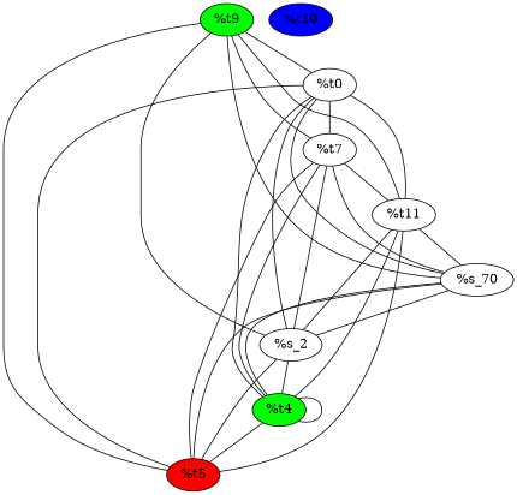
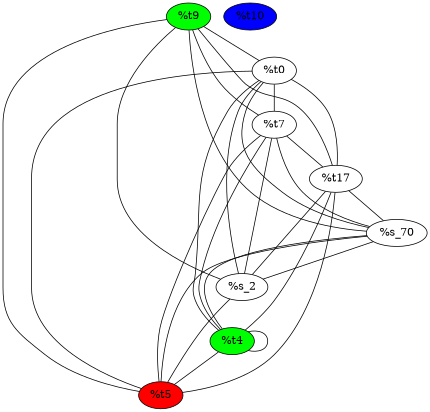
  graph {
    color="#efefef"
    ordering=out
    edge [fontname=Verdana fontsize=8]
    n1 [fillcolor=red label="%t5" style=filled]
    n2 [fillcolor=green label="%t4" style=filled]
    n3 [label="%s_2"]
    n4 [label="%s_70"]
    n5 [label="%t7"]
-   n6 [label="%t11"]
+   n6 [label="%t17"]
    n7 [label="%t0"]
    n8 [fillcolor=green label="%t9" style=filled]
    n9 [fillcolor=blue label="%t10" style=filled]
    n2 -- n1
    n2 -- n2
    n3 -- n1
-   n3 -- n2
    n4 -- n1
    n4 -- n2
    n4 -- n3
    n5 -- n1
    n5 -- n2
    n5 -- n3
    n5 -- n4
    n5 -- n6
    n6 -- n1
    n6 -- n2
    n6 -- n3
    n6 -- n4
    n7 -- n1
    n7 -- n2
    n7 -- n3
    n7 -- n4
    n7 -- n5
    n7 -- n6
    n8 -- n1
    n8 -- n3
    n8 -- n4
    n8 -- n5
    n8 -- n6
    n8 -- n7
  }
